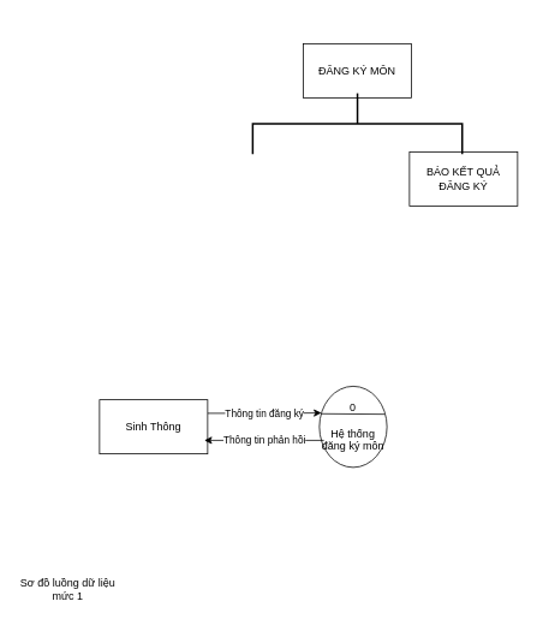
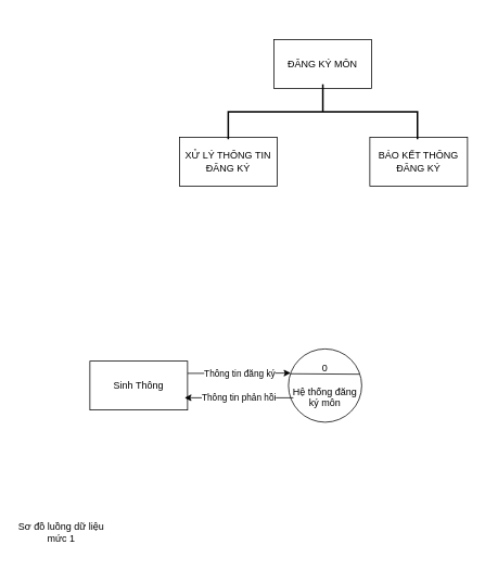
  <mxCell id="0" />
  <mxCell id="1" parent="0" />
  <mxCell id="2" value="ĐĂNG KÝ MÔN" style="rounded=0;whiteSpace=wrap;html=1;" vertex="1" parent="1"><mxGeometry x="336.25" y="48" width="120" height="60" as="geometry" /></mxCell>
- <mxCell id="3" value="BÁO KẾT QUẢ ĐĂNG KÝ" style="rounded=0;whiteSpace=wrap;html=1;" vertex="1" parent="1"><mxGeometry x="454" y="168" width="120" height="60" as="geometry" /></mxCell>
+ <mxCell id="3" value="BÁO KẾT THÔNG ĐĂNG KÝ" style="rounded=0;whiteSpace=wrap;html=1;" vertex="1" parent="1"><mxGeometry x="454" y="168" width="120" height="60" as="geometry" /></mxCell>
+ <mxCell id="4" value="XỬ LÝ THÔNG TIN ĐĂNG KÝ" style="rounded=0;whiteSpace=wrap;html=1;" vertex="1" parent="1"><mxGeometry x="220" y="168" width="120" height="60" as="geometry" /></mxCell>
  <mxCell id="5" value="" style="strokeWidth=2;html=1;shape=mxgraph.flowchart.annotation_2;align=left;labelPosition=right;pointerEvents=1;rotation=90;" vertex="1" parent="1"><mxGeometry x="362.5" y="20.5" width="67.5" height="232.5" as="geometry" /></mxCell>
- <mxCell id="6" value="0&lt;br&gt;&lt;br&gt;Hệ thống đăng ký môn&lt;br&gt;" style="ellipse;whiteSpace=wrap;html=1;aspect=fixed;" vertex="1" parent="1"><mxGeometry x="354" y="428" width="75" height="90" as="geometry" /></mxCell>
+ <mxCell id="6" value="0&lt;br&gt;&lt;br&gt;Hệ thống đăng ký môn&lt;br&gt;" style="ellipse;whiteSpace=wrap;html=1;aspect=fixed;" vertex="1" parent="1"><mxGeometry x="354" y="428" width="90" height="90" as="geometry" /></mxCell>
  <mxCell id="7" value="" style="endArrow=none;html=1;rounded=0;entryX=0.965;entryY=0.345;entryDx=0;entryDy=0;entryPerimeter=0;exitX=0.024;exitY=0.339;exitDx=0;exitDy=0;exitPerimeter=0;" edge="1" parent="1" source="6" target="6"><mxGeometry width="50" height="50" relative="1" as="geometry"><mxPoint x="354" y="458" as="sourcePoint" /><mxPoint x="404" y="408" as="targetPoint" /></mxGeometry></mxCell>
  <mxCell id="8" value="Thông tin đăng ký" style="edgeStyle=orthogonalEdgeStyle;rounded=0;orthogonalLoop=1;jettySize=auto;html=1;exitX=1;exitY=0.25;exitDx=0;exitDy=0;entryX=0.03;entryY=0.329;entryDx=0;entryDy=0;entryPerimeter=0;" edge="1" parent="1" source="9" target="6"><mxGeometry relative="1" as="geometry" /></mxCell>
  <mxCell id="9" value="Sinh Thông" style="rounded=0;whiteSpace=wrap;html=1;" vertex="1" parent="1"><mxGeometry x="110" y="443" width="120" height="60" as="geometry" /></mxCell>
  <mxCell id="10" value="Thông tin phản hồi" style="endArrow=classic;html=1;rounded=0;exitX=0.067;exitY=0.667;exitDx=0;exitDy=0;exitPerimeter=0;" edge="1" parent="1" source="6"><mxGeometry width="50" height="50" relative="1" as="geometry"><mxPoint x="336.25" y="488" as="sourcePoint" /><mxPoint x="226.25" y="488" as="targetPoint" /></mxGeometry></mxCell>
  <mxCell id="11" value="Sơ đồ luồng dữ liệu mức 1" style="text;html=1;strokeColor=none;fillColor=none;align=center;verticalAlign=middle;whiteSpace=wrap;rounded=0;" vertex="1" parent="1"><mxGeometry x="20" y="628" width="110" height="50" as="geometry" /></mxCell>
